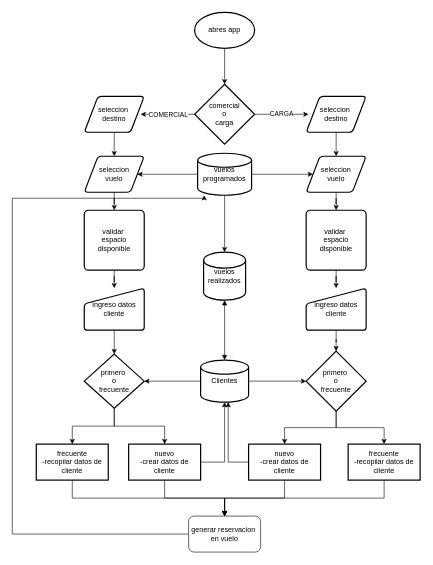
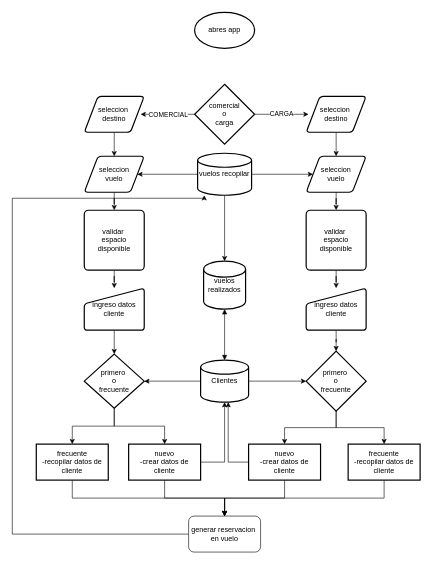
  <mxCell id="0" />
  <mxCell id="1" parent="0" />
- <mxCell id="2" value="" style="edgeStyle=orthogonalEdgeStyle;rounded=0;orthogonalLoop=1;jettySize=auto;html=1;" parent="1" source="3" target="6" edge="1"><mxGeometry relative="1" as="geometry" /></mxCell>
  <mxCell id="3" value="abres app" style="strokeWidth=2;html=1;shape=mxgraph.flowchart.start_1;whiteSpace=wrap;" parent="1" vertex="1"><mxGeometry x="324" y="20" width="100" height="60" as="geometry" /></mxCell>
  <mxCell id="4" value="CARGA" style="edgeStyle=orthogonalEdgeStyle;rounded=0;orthogonalLoop=1;jettySize=auto;html=1;" parent="1" source="6" edge="1"><mxGeometry relative="1" as="geometry"><mxPoint x="514" y="190" as="targetPoint" /></mxGeometry></mxCell>
  <mxCell id="5" value="COMERCIAL" style="edgeStyle=orthogonalEdgeStyle;rounded=0;orthogonalLoop=1;jettySize=auto;html=1;" parent="1" source="6" edge="1"><mxGeometry relative="1" as="geometry"><mxPoint x="234" y="190" as="targetPoint" /></mxGeometry></mxCell>
  <mxCell id="6" value="comercial&lt;br&gt;o&lt;br&gt;carga" style="strokeWidth=2;html=1;shape=mxgraph.flowchart.decision;whiteSpace=wrap;" parent="1" vertex="1"><mxGeometry x="324" y="140" width="100" height="100" as="geometry" /></mxCell>
  <mxCell id="7" value="" style="edgeStyle=orthogonalEdgeStyle;rounded=0;orthogonalLoop=1;jettySize=auto;html=1;" parent="1" source="10" target="20" edge="1"><mxGeometry relative="1" as="geometry" /></mxCell>
  <mxCell id="8" value="" style="edgeStyle=orthogonalEdgeStyle;rounded=0;orthogonalLoop=1;jettySize=auto;html=1;" parent="1" source="10" target="22" edge="1"><mxGeometry relative="1" as="geometry" /></mxCell>
  <mxCell id="9" value="" style="edgeStyle=orthogonalEdgeStyle;rounded=0;orthogonalLoop=1;jettySize=auto;html=1;" parent="1" source="10" target="11" edge="1"><mxGeometry relative="1" as="geometry" /></mxCell>
- <mxCell id="10" value="vuelos programados" style="strokeWidth=2;html=1;shape=mxgraph.flowchart.database;whiteSpace=wrap;" parent="1" vertex="1"><mxGeometry x="329" y="255" width="90" height="70" as="geometry" /></mxCell>
- <mxCell id="11" value="vuelos realizados" style="strokeWidth=2;html=1;shape=mxgraph.flowchart.database;whiteSpace=wrap;" parent="1" vertex="1"><mxGeometry x="339" y="420" width="70" height="80" as="geometry" /></mxCell>
+ <mxCell id="10" value="vuelos recopilar" style="strokeWidth=2;html=1;shape=mxgraph.flowchart.database;whiteSpace=wrap;" parent="1" vertex="1"><mxGeometry x="329" y="255" width="90" height="70" as="geometry" /></mxCell>
+ <mxCell id="11" value="vuelos realizados" style="strokeWidth=2;html=1;shape=mxgraph.flowchart.database;whiteSpace=wrap;" parent="1" vertex="1"><mxGeometry x="339" y="435" width="70" height="80" as="geometry" /></mxCell>
  <mxCell id="12" value="" style="edgeStyle=orthogonalEdgeStyle;rounded=0;orthogonalLoop=1;jettySize=auto;html=1;" parent="1" source="14" target="37" edge="1"><mxGeometry relative="1" as="geometry" /></mxCell>
  <mxCell id="13" value="" style="edgeStyle=orthogonalEdgeStyle;rounded=0;orthogonalLoop=1;jettySize=auto;html=1;" parent="1" source="14" target="34" edge="1"><mxGeometry relative="1" as="geometry" /></mxCell>
  <mxCell id="14" value="Clientes" style="strokeWidth=2;html=1;shape=mxgraph.flowchart.database;whiteSpace=wrap;" parent="1" vertex="1"><mxGeometry x="334" y="600" width="80" height="70" as="geometry" /></mxCell>
  <mxCell id="15" value="" style="edgeStyle=orthogonalEdgeStyle;rounded=0;orthogonalLoop=1;jettySize=auto;html=1;" parent="1" source="16" target="20" edge="1"><mxGeometry relative="1" as="geometry" /></mxCell>
  <mxCell id="16" value="seleccion&amp;nbsp;&lt;br&gt;destino" style="shape=parallelogram;html=1;strokeWidth=2;perimeter=parallelogramPerimeter;whiteSpace=wrap;rounded=1;arcSize=12;size=0.23;" parent="1" vertex="1"><mxGeometry x="140" y="160" width="100" height="60" as="geometry" /></mxCell>
  <mxCell id="17" value="" style="edgeStyle=orthogonalEdgeStyle;rounded=0;orthogonalLoop=1;jettySize=auto;html=1;" parent="1" source="18" target="22" edge="1"><mxGeometry relative="1" as="geometry" /></mxCell>
  <mxCell id="18" value="seleccion&amp;nbsp;&lt;br&gt;destino" style="shape=parallelogram;html=1;strokeWidth=2;perimeter=parallelogramPerimeter;whiteSpace=wrap;rounded=1;arcSize=12;size=0.23;" parent="1" vertex="1"><mxGeometry x="510" y="160" width="100" height="60" as="geometry" /></mxCell>
  <mxCell id="19" value="" style="edgeStyle=orthogonalEdgeStyle;rounded=0;orthogonalLoop=1;jettySize=auto;html=1;" parent="1" source="20" target="25" edge="1"><mxGeometry relative="1" as="geometry" /></mxCell>
  <mxCell id="20" value="seleccion&lt;br&gt;vuelo" style="shape=parallelogram;html=1;strokeWidth=2;perimeter=parallelogramPerimeter;whiteSpace=wrap;rounded=1;arcSize=12;size=0.23;" parent="1" vertex="1"><mxGeometry x="140" y="260" width="100" height="60" as="geometry" /></mxCell>
  <mxCell id="21" value="" style="edgeStyle=orthogonalEdgeStyle;rounded=0;orthogonalLoop=1;jettySize=auto;html=1;" parent="1" source="22" target="27" edge="1"><mxGeometry relative="1" as="geometry" /></mxCell>
  <mxCell id="22" value="seleccion&lt;br&gt;vuelo" style="shape=parallelogram;html=1;strokeWidth=2;perimeter=parallelogramPerimeter;whiteSpace=wrap;rounded=1;arcSize=12;size=0.23;" parent="1" vertex="1"><mxGeometry x="510" y="260" width="100" height="60" as="geometry" /></mxCell>
  <mxCell id="23" style="edgeStyle=orthogonalEdgeStyle;rounded=0;orthogonalLoop=1;jettySize=auto;html=1;exitX=0.5;exitY=1;exitDx=0;exitDy=0;exitPerimeter=0;" parent="1" edge="1"><mxGeometry relative="1" as="geometry"><mxPoint x="685" y="315" as="sourcePoint" /><mxPoint x="685" y="315" as="targetPoint" /></mxGeometry></mxCell>
  <mxCell id="24" value="" style="edgeStyle=orthogonalEdgeStyle;rounded=0;orthogonalLoop=1;jettySize=auto;html=1;" parent="1" source="25" target="29" edge="1"><mxGeometry relative="1" as="geometry" /></mxCell>
  <mxCell id="25" value="validar&amp;nbsp;&lt;br&gt;espacio&lt;br&gt;disponible" style="rounded=1;whiteSpace=wrap;html=1;absoluteArcSize=1;arcSize=14;strokeWidth=2;" parent="1" vertex="1"><mxGeometry x="140" y="350" width="100" height="100" as="geometry" /></mxCell>
  <mxCell id="26" value="" style="edgeStyle=orthogonalEdgeStyle;rounded=0;orthogonalLoop=1;jettySize=auto;html=1;" parent="1" source="27" target="31" edge="1"><mxGeometry relative="1" as="geometry" /></mxCell>
  <mxCell id="27" value="validar&amp;nbsp;&lt;br&gt;espacio&lt;br&gt;disponible" style="rounded=1;whiteSpace=wrap;html=1;absoluteArcSize=1;arcSize=14;strokeWidth=2;" parent="1" vertex="1"><mxGeometry x="510" y="350" width="100" height="100" as="geometry" /></mxCell>
  <mxCell id="28" value="" style="edgeStyle=orthogonalEdgeStyle;rounded=0;orthogonalLoop=1;jettySize=auto;html=1;" parent="1" source="29" target="34" edge="1"><mxGeometry relative="1" as="geometry" /></mxCell>
  <mxCell id="29" value="ingreso datos&lt;br&gt;cliente" style="html=1;strokeWidth=2;shape=manualInput;whiteSpace=wrap;rounded=1;size=26;arcSize=11;" parent="1" vertex="1"><mxGeometry x="140" y="480" width="100" height="70" as="geometry" /></mxCell>
  <mxCell id="30" value="" style="edgeStyle=orthogonalEdgeStyle;rounded=0;orthogonalLoop=1;jettySize=auto;html=1;" parent="1" source="31" target="37" edge="1"><mxGeometry relative="1" as="geometry" /></mxCell>
  <mxCell id="31" value="ingreso datos&lt;br&gt;cliente" style="html=1;strokeWidth=2;shape=manualInput;whiteSpace=wrap;rounded=1;size=26;arcSize=11;" parent="1" vertex="1"><mxGeometry x="510" y="480" width="100" height="70" as="geometry" /></mxCell>
  <mxCell id="32" value="" style="edgeStyle=orthogonalEdgeStyle;rounded=0;orthogonalLoop=1;jettySize=auto;html=1;" parent="1" source="34" target="45" edge="1"><mxGeometry relative="1" as="geometry" /></mxCell>
  <mxCell id="33" style="edgeStyle=orthogonalEdgeStyle;rounded=0;orthogonalLoop=1;jettySize=auto;html=1;" parent="1" source="34" target="40" edge="1"><mxGeometry relative="1" as="geometry" /></mxCell>
  <mxCell id="34" value="primero&amp;nbsp;&lt;br&gt;o&lt;br&gt;frecuente" style="strokeWidth=2;html=1;shape=mxgraph.flowchart.decision;whiteSpace=wrap;" parent="1" vertex="1"><mxGeometry x="140" y="590" width="100" height="90" as="geometry" /></mxCell>
  <mxCell id="35" value="" style="edgeStyle=orthogonalEdgeStyle;rounded=0;orthogonalLoop=1;jettySize=auto;html=1;entryX=0.5;entryY=0;entryDx=0;entryDy=0;" parent="1" source="37" target="43" edge="1"><mxGeometry relative="1" as="geometry" /></mxCell>
  <mxCell id="36" style="edgeStyle=orthogonalEdgeStyle;rounded=0;orthogonalLoop=1;jettySize=auto;html=1;" parent="1" source="37" target="47" edge="1"><mxGeometry relative="1" as="geometry" /></mxCell>
  <mxCell id="37" value="primero&amp;nbsp;&lt;br&gt;o&lt;br&gt;frecuente" style="strokeWidth=2;html=1;shape=mxgraph.flowchart.decision;whiteSpace=wrap;" parent="1" vertex="1"><mxGeometry x="510" y="585" width="100" height="100" as="geometry" /></mxCell>
  <mxCell id="38" value="" style="edgeStyle=orthogonalEdgeStyle;rounded=0;orthogonalLoop=1;jettySize=auto;html=1;entryX=0.5;entryY=1;entryDx=0;entryDy=0;entryPerimeter=0;exitX=1;exitY=0.5;exitDx=0;exitDy=0;" parent="1" source="40" target="14" edge="1"><mxGeometry relative="1" as="geometry" /></mxCell>
  <mxCell id="39" style="edgeStyle=orthogonalEdgeStyle;rounded=0;orthogonalLoop=1;jettySize=auto;html=1;" edge="1" parent="1" source="40" target="50"><mxGeometry relative="1" as="geometry" /></mxCell>
  <mxCell id="40" value="nuevo&lt;br&gt;-crear datos de cliente" style="whiteSpace=wrap;html=1;strokeWidth=2;" parent="1" vertex="1"><mxGeometry x="214" y="740" width="120" height="60" as="geometry" /></mxCell>
  <mxCell id="41" style="edgeStyle=orthogonalEdgeStyle;rounded=0;orthogonalLoop=1;jettySize=auto;html=1;exitX=0;exitY=0.5;exitDx=0;exitDy=0;" parent="1" source="43" edge="1"><mxGeometry relative="1" as="geometry"><mxPoint x="380" y="670" as="targetPoint" /><Array as="points"><mxPoint x="380" y="770" /></Array></mxGeometry></mxCell>
  <mxCell id="42" style="edgeStyle=orthogonalEdgeStyle;rounded=0;orthogonalLoop=1;jettySize=auto;html=1;" edge="1" parent="1" source="43" target="50"><mxGeometry relative="1" as="geometry" /></mxCell>
  <mxCell id="43" value="nuevo&lt;br&gt;-crear datos de cliente" style="whiteSpace=wrap;html=1;strokeWidth=2;" parent="1" vertex="1"><mxGeometry x="414" y="740" width="120" height="60" as="geometry" /></mxCell>
  <mxCell id="44" style="edgeStyle=orthogonalEdgeStyle;rounded=0;orthogonalLoop=1;jettySize=auto;html=1;" edge="1" parent="1" source="45" target="50"><mxGeometry relative="1" as="geometry"><Array as="points"><mxPoint x="120" y="830" /><mxPoint x="374" y="830" /></Array></mxGeometry></mxCell>
  <mxCell id="45" value="frecuente&lt;br&gt;-recopilar datos de cliente" style="whiteSpace=wrap;html=1;strokeWidth=2;" parent="1" vertex="1"><mxGeometry x="60" y="740" width="120" height="60" as="geometry" /></mxCell>
  <mxCell id="46" style="edgeStyle=orthogonalEdgeStyle;rounded=0;orthogonalLoop=1;jettySize=auto;html=1;" edge="1" parent="1" source="47" target="50"><mxGeometry relative="1" as="geometry"><Array as="points"><mxPoint x="640" y="830" /><mxPoint x="374" y="830" /></Array></mxGeometry></mxCell>
  <mxCell id="47" value="frecuente&lt;br&gt;-recopilar datos de cliente" style="whiteSpace=wrap;html=1;strokeWidth=2;" parent="1" vertex="1"><mxGeometry x="580" y="740" width="120" height="60" as="geometry" /></mxCell>
  <mxCell id="48" value="" style="endArrow=block;startArrow=block;endFill=1;startFill=1;html=1;rounded=0;entryX=0.5;entryY=1;entryDx=0;entryDy=0;entryPerimeter=0;exitX=0.5;exitY=0;exitDx=0;exitDy=0;exitPerimeter=0;" parent="1" source="14" target="11" edge="1"><mxGeometry width="160" relative="1" as="geometry"><mxPoint x="294" y="560" as="sourcePoint" /><mxPoint x="454" y="560" as="targetPoint" /></mxGeometry></mxCell>
  <mxCell id="49" style="edgeStyle=orthogonalEdgeStyle;rounded=0;orthogonalLoop=1;jettySize=auto;html=1;" edge="1" parent="1" source="50" target="10"><mxGeometry relative="1" as="geometry"><Array as="points"><mxPoint x="20" y="890" /><mxPoint x="20" y="330" /><mxPoint x="340" y="330" /></Array></mxGeometry></mxCell>
  <mxCell id="50" value="generar reservacion&amp;nbsp;&lt;br&gt;en vuelo" style="whiteSpace=wrap;html=1;rounded=1;" vertex="1" parent="1"><mxGeometry x="314" y="860" width="120" height="60" as="geometry" /></mxCell>
